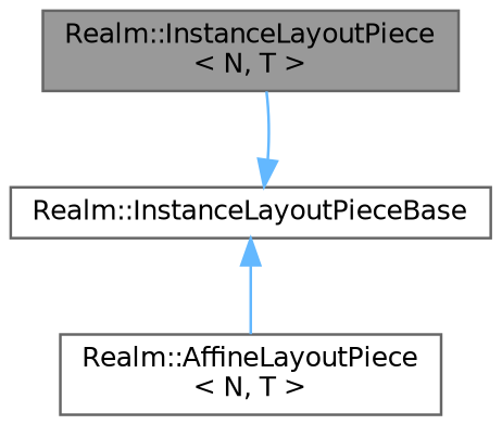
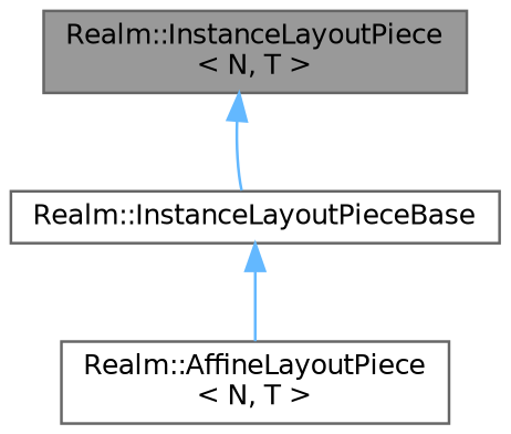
  digraph {
    node [color=gray40 fillcolor=white fontname=Helvetica fontsize=10 shape=box style=filled]
    edge [color=steelblue1 dir=back fontname=Helvetica fontsize=10 labelfontname=Helvetica labelfontsize=10 style=solid]
    n1 [fillcolor=grey60 fontcolor=black height=0.2 label="Realm::InstanceLayoutPiece\l\< N, T \>" width=0.4]
    n2 [height=0.2 label="Realm::AffineLayoutPiece\l\< N, T \>" width=0.4]
    n3 [height=0.2 label="Realm::InstanceLayoutPieceBase" width=0.4]
-   n3 -> n1
+   n1 -> n3
    n3 -> n2
  }
